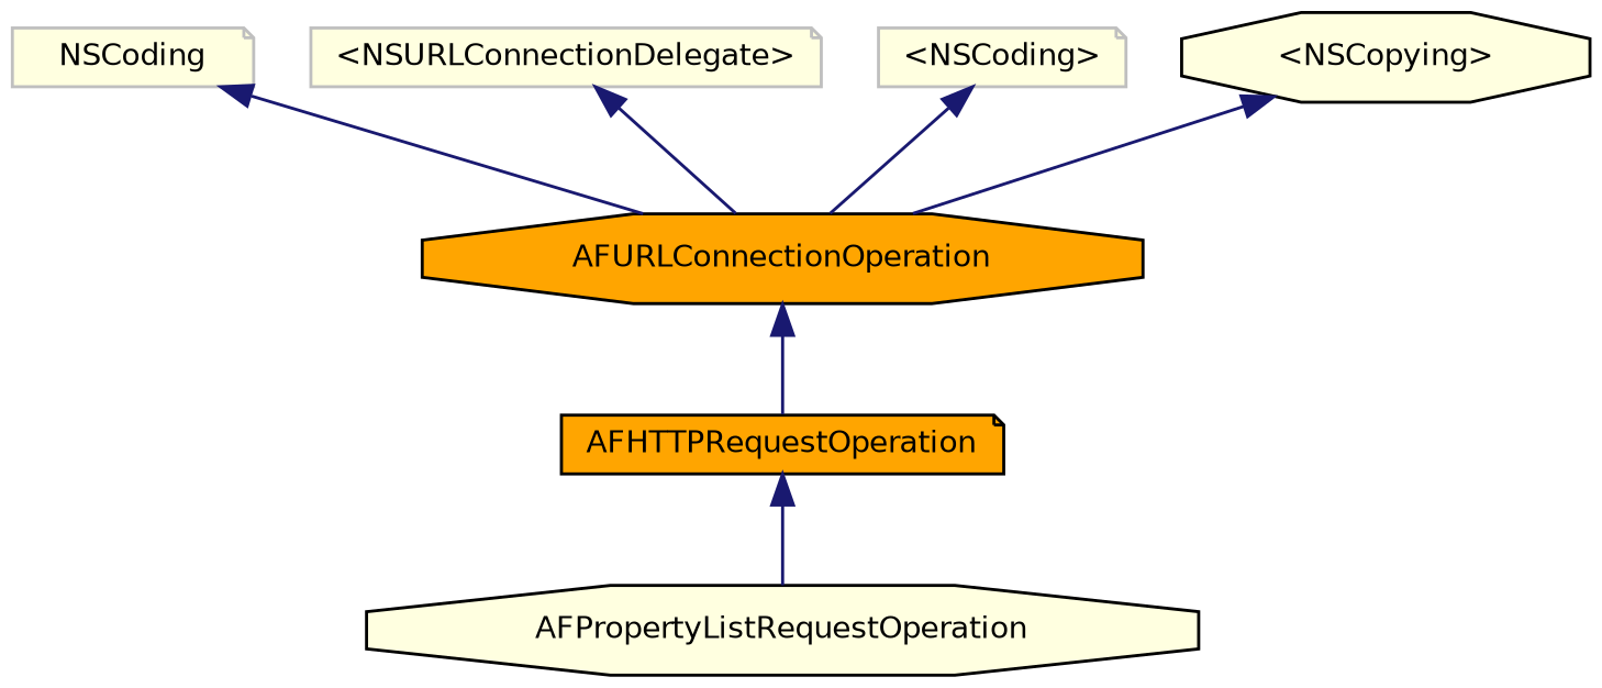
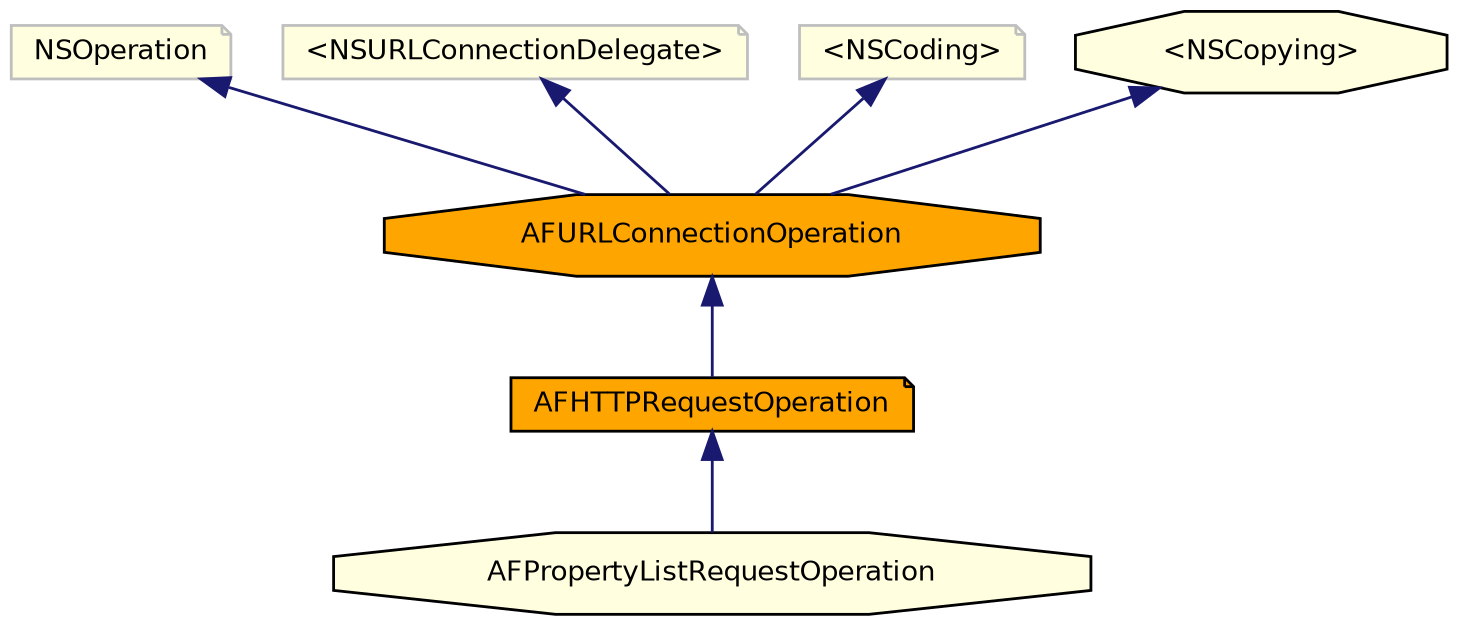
  digraph {
    node [color=black fillcolor=lightyellow fontname=Helvetica fontsize=10 shape=note style=filled]
    edge [color=midnightblue dir=back fontname=Helvetica fontsize=10 labelfontname=Helvetica labelfontsize=10 style=solid]
    n1 [fontcolor=black height=0.2 label=AFPropertyListRequestOperation shape=octagon width=0.4]
    n2 [fillcolor=orange height=0.2 label=AFHTTPRequestOperation width=0.4]
    n3 [fillcolor=orange height=0.2 label=AFURLConnectionOperation shape=octagon width=0.4]
-   n4 [color=grey75 height=0.2 label=NSCoding width=0.4]
+   n4 [color=grey75 height=0.2 label=NSOperation width=0.4]
    n5 [color=grey75 height=0.2 label="\<NSURLConnectionDelegate\>" width=0.4]
    n6 [color=grey75 height=0.2 label="\<NSCoding\>" width=0.4]
    n7 [height=0.2 label="\<NSCopying\>" shape=octagon width=0.4]
    n2 -> n1
    n3 -> n2
    n4 -> n3
    n5 -> n3
    n6 -> n3
    n7 -> n3
  }
